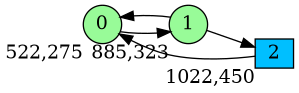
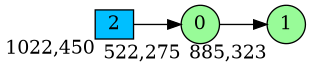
  digraph {
    bgcolor=white
    rankdir=LR
    node [fillcolor=palegreen fixedsize=true shape=circle style=filled]
    0 [height=0.3 width=0.4 xlabel="522,275"]
    1 [height=0.3 width=0.4 xlabel="885,323"]
    2 [fillcolor=deepskyblue height=0.3 shape=box width=0.4 xlabel="1022,450"]
    0 -> 1
-   1 -> 0
-   1 -> 2
    2 -> 0
  }
